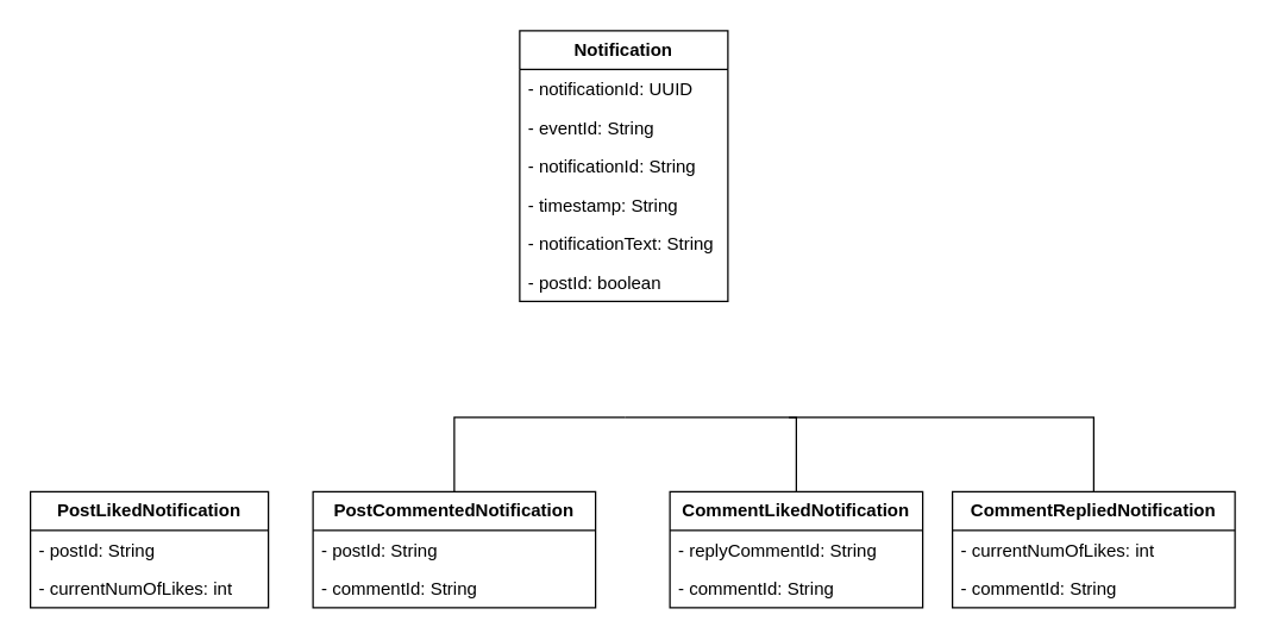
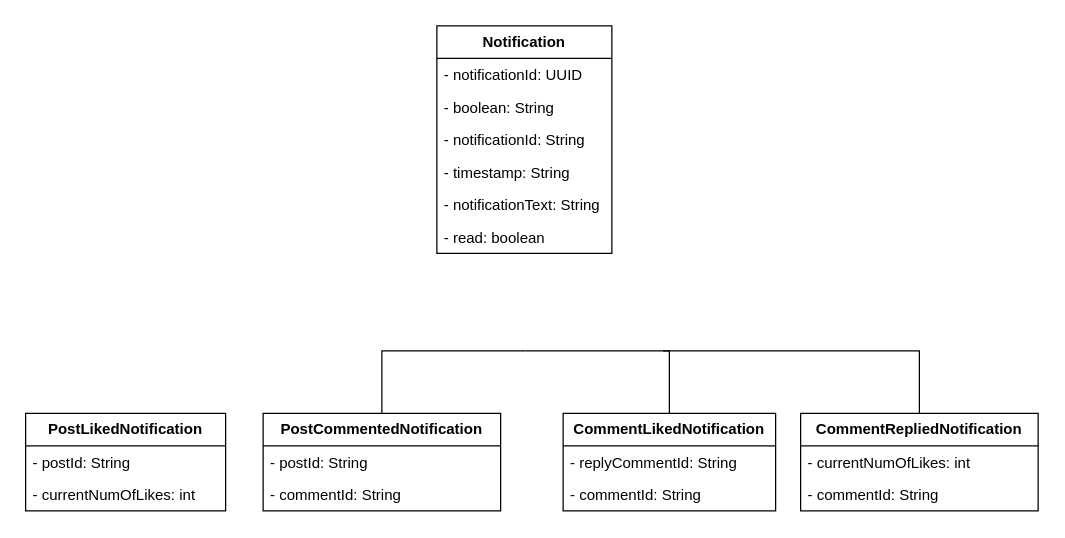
  <mxCell id="0" />
  <mxCell id="1" parent="0" />
  <mxCell id="2" value="&lt;b&gt;Notification&lt;/b&gt;" style="swimlane;fontStyle=0;childLayout=stackLayout;horizontal=1;startSize=26;fillColor=none;horizontalStack=0;resizeParent=1;resizeParentMax=0;resizeLast=0;collapsible=1;marginBottom=0;whiteSpace=wrap;html=1;" parent="1" vertex="1"><mxGeometry x="349" y="20" width="140" height="182" as="geometry" /></mxCell>
  <mxCell id="3" value="- notificationId: UUID" style="text;strokeColor=none;fillColor=none;align=left;verticalAlign=top;spacingLeft=4;spacingRight=4;overflow=hidden;rotatable=0;points=[[0,0.5],[1,0.5]];portConstraint=eastwest;whiteSpace=wrap;html=1;" parent="2" vertex="1"><mxGeometry y="26" width="140" height="26" as="geometry" /></mxCell>
- <mxCell id="4" value="- eventId: String" style="text;strokeColor=none;fillColor=none;align=left;verticalAlign=top;spacingLeft=4;spacingRight=4;overflow=hidden;rotatable=0;points=[[0,0.5],[1,0.5]];portConstraint=eastwest;whiteSpace=wrap;html=1;" parent="2" vertex="1"><mxGeometry y="52" width="140" height="26" as="geometry" /></mxCell>
+ <mxCell id="4" value="- boolean: String" style="text;strokeColor=none;fillColor=none;align=left;verticalAlign=top;spacingLeft=4;spacingRight=4;overflow=hidden;rotatable=0;points=[[0,0.5],[1,0.5]];portConstraint=eastwest;whiteSpace=wrap;html=1;" parent="2" vertex="1"><mxGeometry y="52" width="140" height="26" as="geometry" /></mxCell>
  <mxCell id="5" value="- notificationId: String" style="text;strokeColor=none;fillColor=none;align=left;verticalAlign=top;spacingLeft=4;spacingRight=4;overflow=hidden;rotatable=0;points=[[0,0.5],[1,0.5]];portConstraint=eastwest;whiteSpace=wrap;html=1;" parent="2" vertex="1"><mxGeometry y="78" width="140" height="26" as="geometry" /></mxCell>
  <mxCell id="6" value="- timestamp: String" style="text;strokeColor=none;fillColor=none;align=left;verticalAlign=top;spacingLeft=4;spacingRight=4;overflow=hidden;rotatable=0;points=[[0,0.5],[1,0.5]];portConstraint=eastwest;whiteSpace=wrap;html=1;" parent="2" vertex="1"><mxGeometry y="104" width="140" height="26" as="geometry" /></mxCell>
  <mxCell id="7" value="- notificationText: String" style="text;strokeColor=none;fillColor=none;align=left;verticalAlign=top;spacingLeft=4;spacingRight=4;overflow=hidden;rotatable=0;points=[[0,0.5],[1,0.5]];portConstraint=eastwest;whiteSpace=wrap;html=1;" parent="2" vertex="1"><mxGeometry y="130" width="140" height="26" as="geometry" /></mxCell>
- <mxCell id="8" value="- postId: boolean" style="text;strokeColor=none;fillColor=none;align=left;verticalAlign=top;spacingLeft=4;spacingRight=4;overflow=hidden;rotatable=0;points=[[0,0.5],[1,0.5]];portConstraint=eastwest;whiteSpace=wrap;html=1;" parent="2" vertex="1"><mxGeometry y="156" width="140" height="26" as="geometry" /></mxCell>
+ <mxCell id="8" value="- read: boolean" style="text;strokeColor=none;fillColor=none;align=left;verticalAlign=top;spacingLeft=4;spacingRight=4;overflow=hidden;rotatable=0;points=[[0,0.5],[1,0.5]];portConstraint=eastwest;whiteSpace=wrap;html=1;" parent="2" vertex="1"><mxGeometry y="156" width="140" height="26" as="geometry" /></mxCell>
  <mxCell id="9" value="&lt;b&gt;PostLikedNotification&lt;/b&gt;" style="swimlane;fontStyle=0;childLayout=stackLayout;horizontal=1;startSize=26;fillColor=none;horizontalStack=0;resizeParent=1;resizeParentMax=0;resizeLast=0;collapsible=1;marginBottom=0;whiteSpace=wrap;html=1;" parent="1" vertex="1"><mxGeometry x="20" y="330" width="160" height="78" as="geometry" /></mxCell>
  <mxCell id="10" value="- postId: String" style="text;strokeColor=none;fillColor=none;align=left;verticalAlign=top;spacingLeft=4;spacingRight=4;overflow=hidden;rotatable=0;points=[[0,0.5],[1,0.5]];portConstraint=eastwest;whiteSpace=wrap;html=1;" parent="9" vertex="1"><mxGeometry y="26" width="160" height="26" as="geometry" /></mxCell>
  <mxCell id="11" value="- currentNumOfLikes: int" style="text;strokeColor=none;fillColor=none;align=left;verticalAlign=top;spacingLeft=4;spacingRight=4;overflow=hidden;rotatable=0;points=[[0,0.5],[1,0.5]];portConstraint=eastwest;whiteSpace=wrap;html=1;" parent="9" vertex="1"><mxGeometry y="52" width="160" height="26" as="geometry" /></mxCell>
  <mxCell id="12" style="edgeStyle=orthogonalEdgeStyle;rounded=0;orthogonalLoop=1;jettySize=auto;html=1;endArrow=none;endFill=0;" parent="1" source="13" edge="1"><mxGeometry relative="1" as="geometry"><mxPoint x="420" y="280" as="targetPoint" /><Array as="points"><mxPoint x="305" y="280" /></Array></mxGeometry></mxCell>
  <mxCell id="13" value="&lt;b&gt;PostCommentedNotification&lt;/b&gt;" style="swimlane;fontStyle=0;childLayout=stackLayout;horizontal=1;startSize=26;fillColor=none;horizontalStack=0;resizeParent=1;resizeParentMax=0;resizeLast=0;collapsible=1;marginBottom=0;whiteSpace=wrap;html=1;" parent="1" vertex="1"><mxGeometry x="210" y="330" width="190" height="78" as="geometry" /></mxCell>
  <mxCell id="14" value="- postId: String" style="text;strokeColor=none;fillColor=none;align=left;verticalAlign=top;spacingLeft=4;spacingRight=4;overflow=hidden;rotatable=0;points=[[0,0.5],[1,0.5]];portConstraint=eastwest;whiteSpace=wrap;html=1;" parent="13" vertex="1"><mxGeometry y="26" width="190" height="26" as="geometry" /></mxCell>
  <mxCell id="15" value="- commentId: String" style="text;strokeColor=none;fillColor=none;align=left;verticalAlign=top;spacingLeft=4;spacingRight=4;overflow=hidden;rotatable=0;points=[[0,0.5],[1,0.5]];portConstraint=eastwest;whiteSpace=wrap;html=1;" parent="13" vertex="1"><mxGeometry y="52" width="190" height="26" as="geometry" /></mxCell>
  <mxCell id="16" style="edgeStyle=orthogonalEdgeStyle;rounded=0;orthogonalLoop=1;jettySize=auto;html=1;endArrow=none;endFill=0;" parent="1" source="17" edge="1"><mxGeometry relative="1" as="geometry"><mxPoint x="420" y="280" as="targetPoint" /><Array as="points"><mxPoint x="535" y="280" /></Array></mxGeometry></mxCell>
  <mxCell id="17" value="&lt;b&gt;CommentLikedNotification&lt;/b&gt;" style="swimlane;fontStyle=0;childLayout=stackLayout;horizontal=1;startSize=26;fillColor=none;horizontalStack=0;resizeParent=1;resizeParentMax=0;resizeLast=0;collapsible=1;marginBottom=0;whiteSpace=wrap;html=1;" parent="1" vertex="1"><mxGeometry x="450" y="330" width="170" height="78" as="geometry" /></mxCell>
  <mxCell id="18" value="- replyCommentId: String" style="text;strokeColor=none;fillColor=none;align=left;verticalAlign=top;spacingLeft=4;spacingRight=4;overflow=hidden;rotatable=0;points=[[0,0.5],[1,0.5]];portConstraint=eastwest;whiteSpace=wrap;html=1;" parent="17" vertex="1"><mxGeometry y="26" width="170" height="26" as="geometry" /></mxCell>
  <mxCell id="19" value="- commentId: String" style="text;strokeColor=none;fillColor=none;align=left;verticalAlign=top;spacingLeft=4;spacingRight=4;overflow=hidden;rotatable=0;points=[[0,0.5],[1,0.5]];portConstraint=eastwest;whiteSpace=wrap;html=1;" parent="17" vertex="1"><mxGeometry y="52" width="170" height="26" as="geometry" /></mxCell>
  <mxCell id="20" style="edgeStyle=orthogonalEdgeStyle;rounded=0;orthogonalLoop=1;jettySize=auto;html=1;endArrow=none;endFill=0;" parent="1" source="21" edge="1"><mxGeometry relative="1" as="geometry"><mxPoint x="530" y="280" as="targetPoint" /><Array as="points"><mxPoint x="735" y="280" /></Array></mxGeometry></mxCell>
  <mxCell id="21" value="&lt;b&gt;CommentRepliedNotification&lt;/b&gt;" style="swimlane;fontStyle=0;childLayout=stackLayout;horizontal=1;startSize=26;fillColor=none;horizontalStack=0;resizeParent=1;resizeParentMax=0;resizeLast=0;collapsible=1;marginBottom=0;whiteSpace=wrap;html=1;" parent="1" vertex="1"><mxGeometry x="640" y="330" width="190" height="78" as="geometry" /></mxCell>
  <mxCell id="22" value="- currentNumOfLikes: int" style="text;strokeColor=none;fillColor=none;align=left;verticalAlign=top;spacingLeft=4;spacingRight=4;overflow=hidden;rotatable=0;points=[[0,0.5],[1,0.5]];portConstraint=eastwest;whiteSpace=wrap;html=1;" parent="21" vertex="1"><mxGeometry y="26" width="190" height="26" as="geometry" /></mxCell>
  <mxCell id="23" value="- commentId: String" style="text;strokeColor=none;fillColor=none;align=left;verticalAlign=top;spacingLeft=4;spacingRight=4;overflow=hidden;rotatable=0;points=[[0,0.5],[1,0.5]];portConstraint=eastwest;whiteSpace=wrap;html=1;" parent="21" vertex="1"><mxGeometry y="52" width="190" height="26" as="geometry" /></mxCell>
